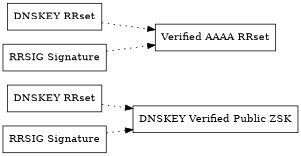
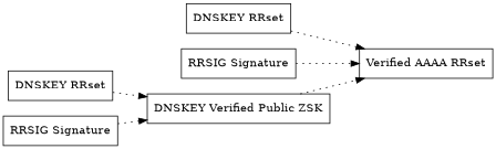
  digraph {
    rankdir=LR
    node [shape=record]
    edge [style=dotted]
    n1 [label="DNSKEY Verified Public ZSK"]
    n2 [label="Verified AAAA RRset"]
    n3 [label="DNSKEY RRset"]
    n4 [label="RRSIG Signature"]
    n5 [label="DNSKEY RRset"]
    n6 [label="RRSIG Signature"]
+   n1 -> n2
    n3 -> n1
    n4 -> n1
    n5 -> n2
    n6 -> n2
  }
